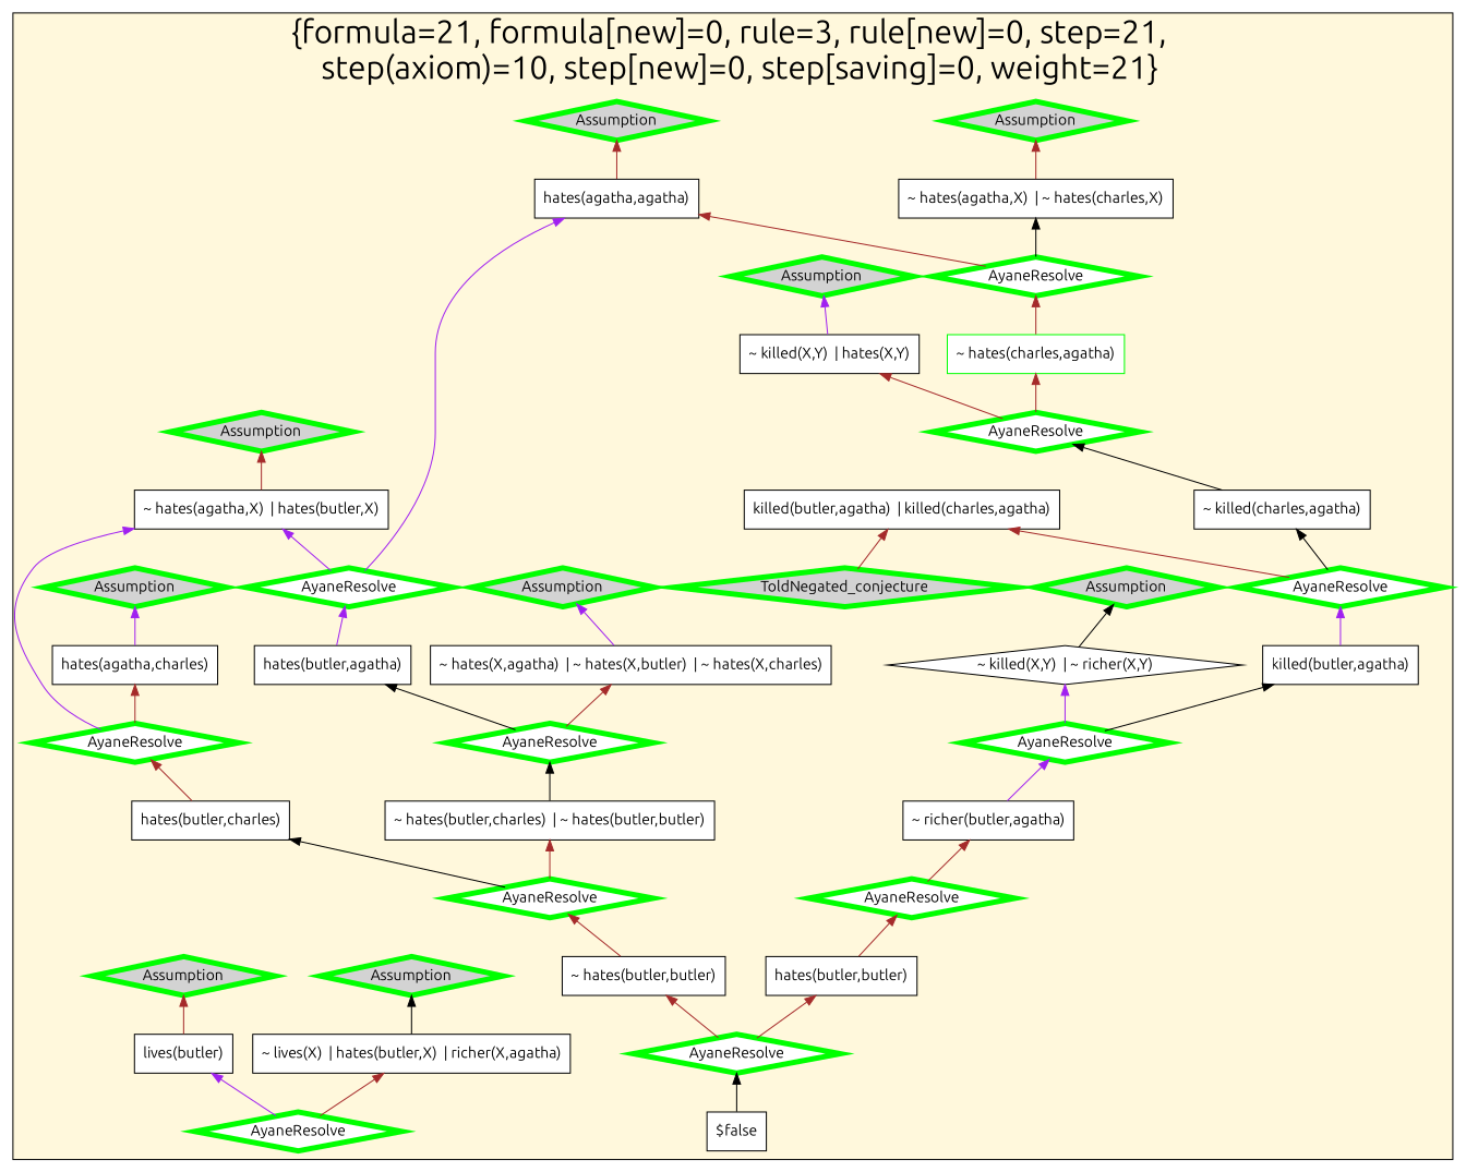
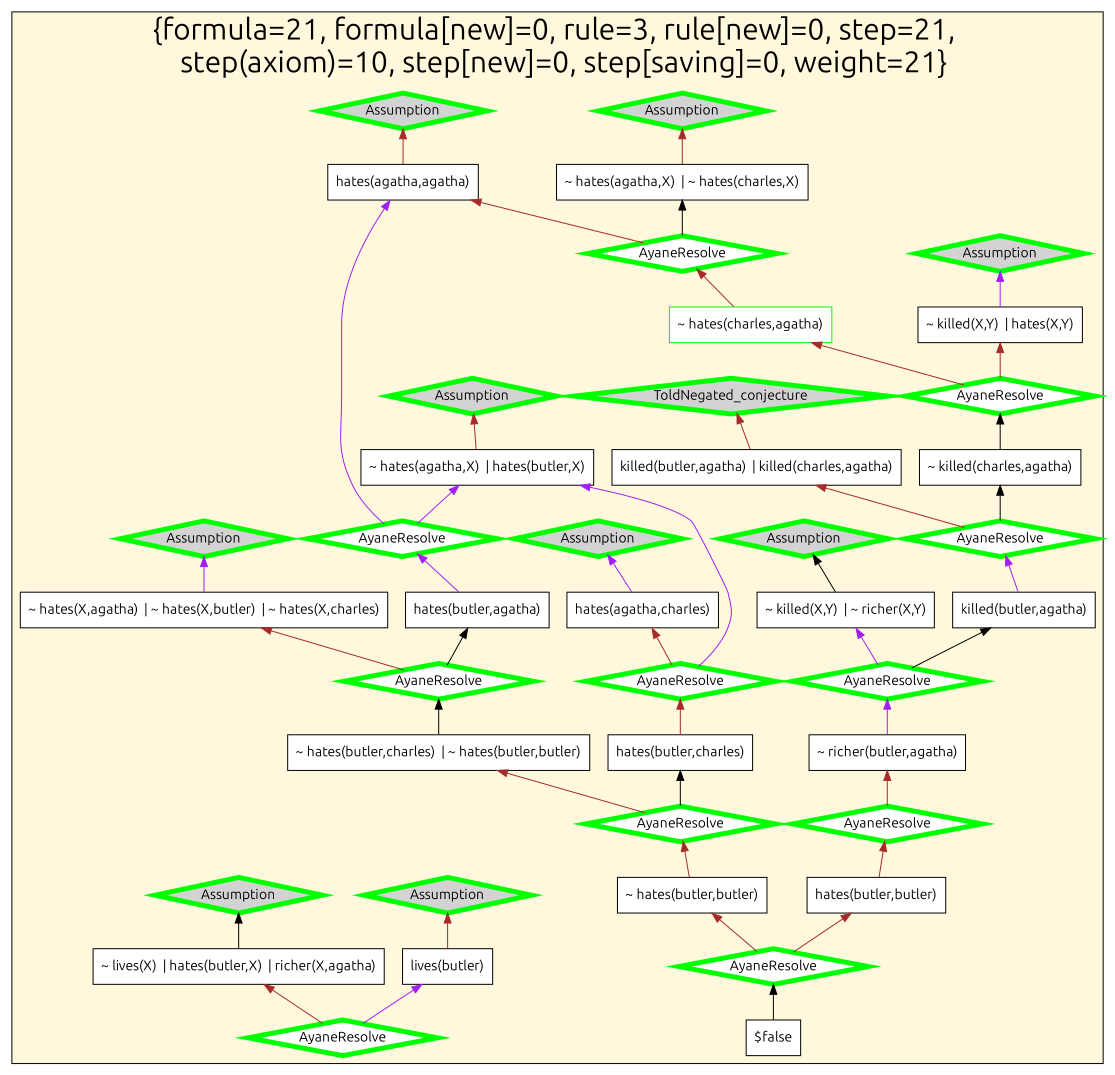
  digraph {
    fontname=Ubuntu
    rankdir=BT
    node [color=green fillcolor=white fontname=Ubuntu shape=diamond style=filled penwidth=5]
    edge [color=brown fontname=Ubuntu]
    n1 [color=black label="~ lives(X)  | hates(butler,X)  | richer(X,agatha)" shape=box penwidth=""]
    n2 [label="~ hates(charles,agatha)" shape=box penwidth=""]
    n3 [color=black label="killed(butler,agatha)  | killed(charles,agatha)" shape=box penwidth=""]
    n4 [color=black label="lives(butler)" shape=box penwidth=""]
    n5 [color=black label="~ hates(butler,butler)" shape=box penwidth=""]
    n6 [color=black label="~ hates(X,agatha)  | ~ hates(X,butler)  | ~ hates(X,charles)" shape=box penwidth=""]
    n7 [color=black label="hates(agatha,agatha)" shape=box penwidth=""]
    n8 [color=black label="~ killed(X,Y)  | hates(X,Y)" shape=box penwidth=""]
    n9 [color=black label="hates(agatha,charles)" shape=box penwidth=""]
    n10 [color=black label="~ hates(butler,charles)  | ~ hates(butler,butler)" shape=box penwidth=""]
    n11 [color=black label="~ killed(charles,agatha)" shape=box penwidth=""]
-   n12 [color=black label="~ killed(X,Y)  | ~ richer(X,Y)" penwidth=""]
+   n12 [color=black label="~ killed(X,Y)  | ~ richer(X,Y)" shape=box penwidth=""]
    n13 [color=black label="~ hates(agatha,X)  | ~ hates(charles,X)" shape=box penwidth=""]
    n14 [color=black label="hates(butler,butler)" shape=box penwidth=""]
    n15 [color=black label="$false" shape=box penwidth=""]
    n16 [color=black label="hates(butler,agatha)" shape=box penwidth=""]
    n17 [color=black label="~ richer(butler,agatha)" shape=box penwidth=""]
    n18 [color=black label="killed(butler,agatha)" shape=box penwidth=""]
    n19 [color=black label="hates(butler,charles)" shape=box penwidth=""]
    n20 [color=black label="~ hates(agatha,X)  | hates(butler,X)" shape=box penwidth=""]
    n21 [label=AyaneResolve]
    n22 [label=AyaneResolve]
    n23 [fillcolor=lightgrey label=Assumption]
    n24 [fillcolor=lightgrey label=Assumption]
    n25 [label=AyaneResolve]
    n26 [label=AyaneResolve]
    n27 [fillcolor=lightgrey label=Assumption]
    n28 [label=AyaneResolve]
    n29 [fillcolor=lightgrey label=Assumption]
    n30 [label=AyaneResolve]
    n31 [fillcolor=lightgrey label=Assumption]
    n32 [label=AyaneResolve]
    n33 [label=AyaneResolve]
    n34 [fillcolor=lightgrey label=Assumption]
    n35 [label=AyaneResolve]
    n36 [fillcolor=lightgrey label=ToldNegated_conjecture]
    n37 [fillcolor=lightgrey label=Assumption]
    n38 [label=AyaneResolve]
    n39 [fillcolor=lightgrey label=Assumption]
    n40 [fillcolor=lightgrey label=Assumption]
    n41 [label=AyaneResolve]
    subgraph cluster_1 {
      fillcolor=cornsilk
      fontsize=30
      label="{formula=21, formula[new]=0, rule=3, rule[new]=0, step=21, \n  step(axiom)=10, step[new]=0, step[saving]=0, weight=21}"
      labelloc=b
      style=filled
      n1
      n2
      n3
      n4
      n5
      n6
      n7
      n8
      n9
      n10
      n11
      n12
      n13
      n14
      n15
      n16
      n17
      n18
      n19
      n20
      n21
      n22
      n23
      n24
      n25
      n26
      n27
      n28
      n29
      n30
      n31
      n32
      n33
      n34
      n35
      n36
      n37
      n38
      n39
      n40
      n41
    }
    n1 -> n39 [color=black]
    n2 -> n30
-   n36 -> n3
+   n3 -> n36
    n4 -> n31
    n5 -> n33
    n6 -> n27 [color=purple]
    n7 -> n37
    n8 -> n29 [color=purple]
    n9 -> n34 [color=purple]
    n10 -> n41 [color=black]
    n11 -> n38 [color=black]
    n12 -> n24 [color=black]
    n13 -> n40
    n14 -> n25
    n15 -> n32 [color=black]
    n16 -> n28 [color=purple]
    n17 -> n26 [color=purple]
    n18 -> n21 [color=purple]
    n19 -> n35
    n20 -> n23
    n21 -> n3
    n21 -> n11 [color=black]
    n22 -> n1
    n22 -> n4 [color=purple]
    n25 -> n17
    n26 -> n12 [color=purple]
    n26 -> n18 [color=black]
    n28 -> n7 [color=purple]
    n28 -> n20 [color=purple]
    n30 -> n7
    n30 -> n13 [color=black]
    n32 -> n5
    n32 -> n14
    n33 -> n10
    n33 -> n19 [color=black]
    n35 -> n9
    n35 -> n20 [color=purple]
    n38 -> n2
    n38 -> n8
    n41 -> n6
    n41 -> n16 [color=black]
  }
